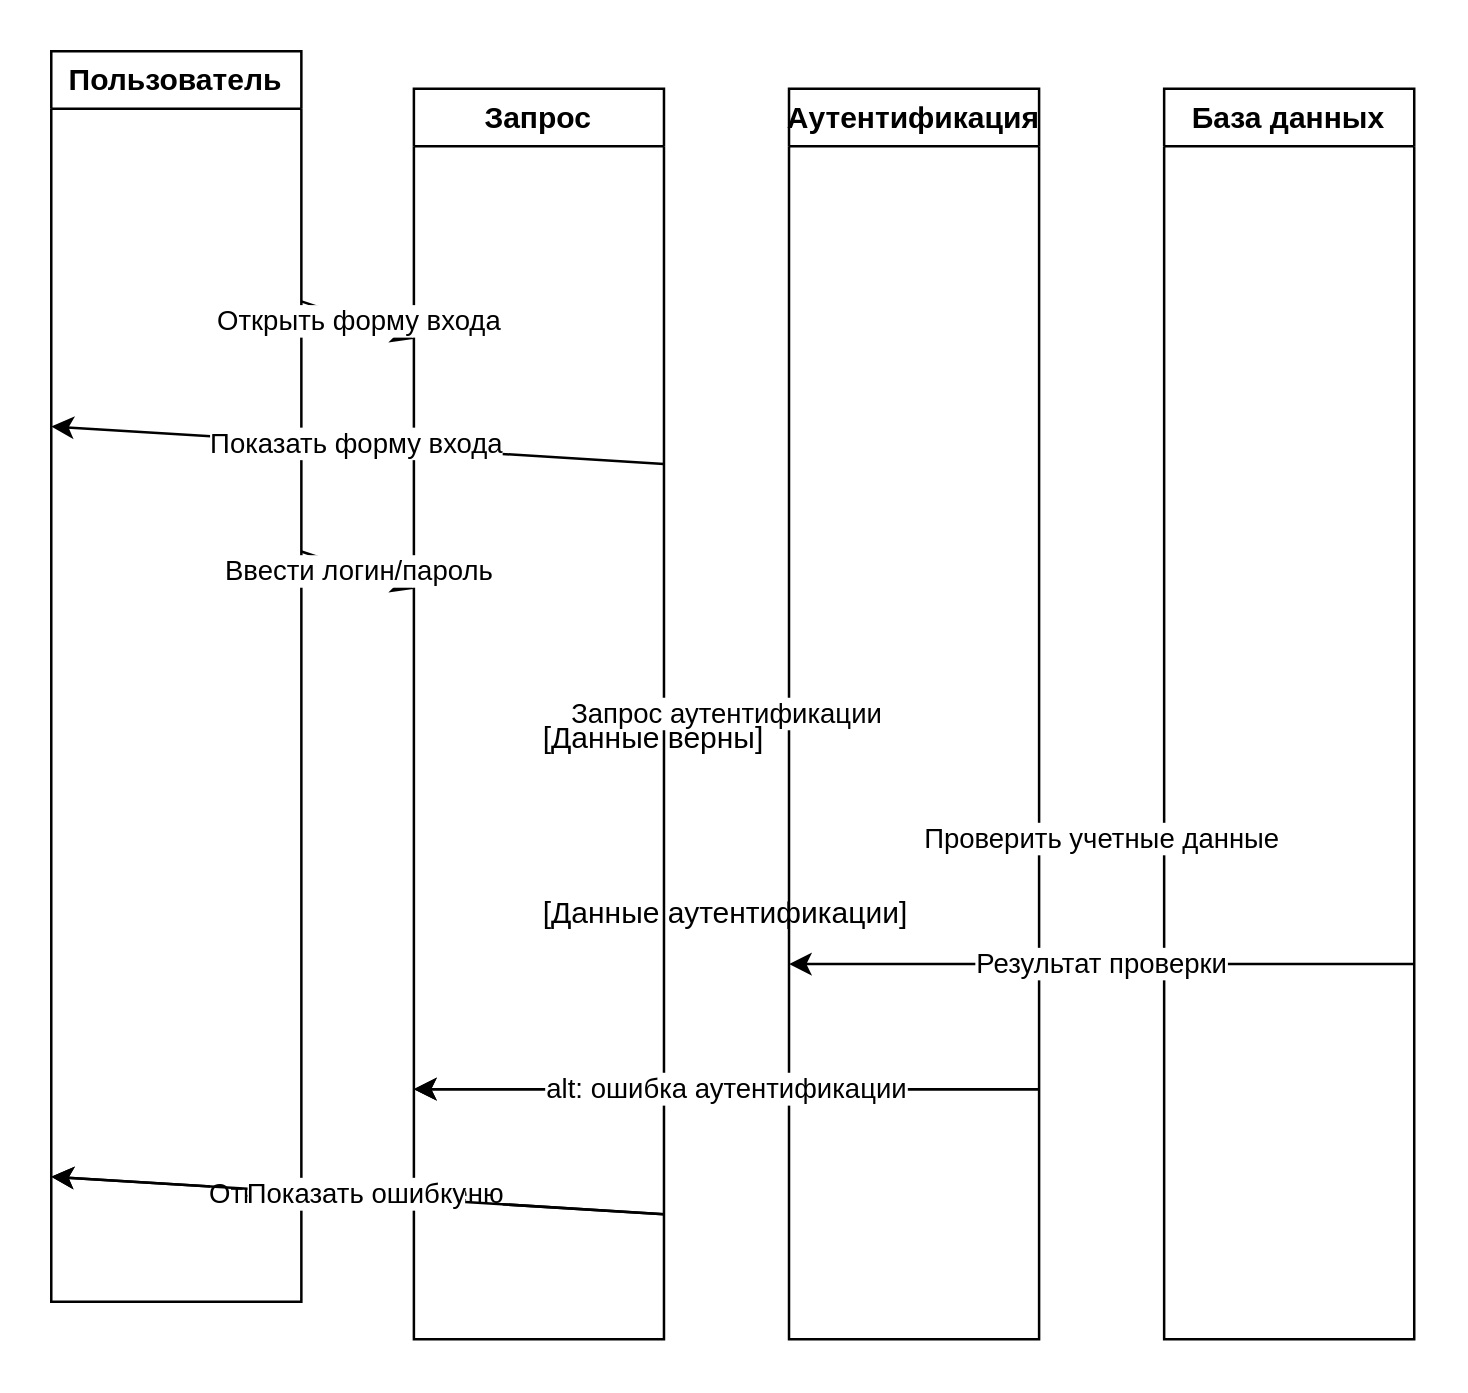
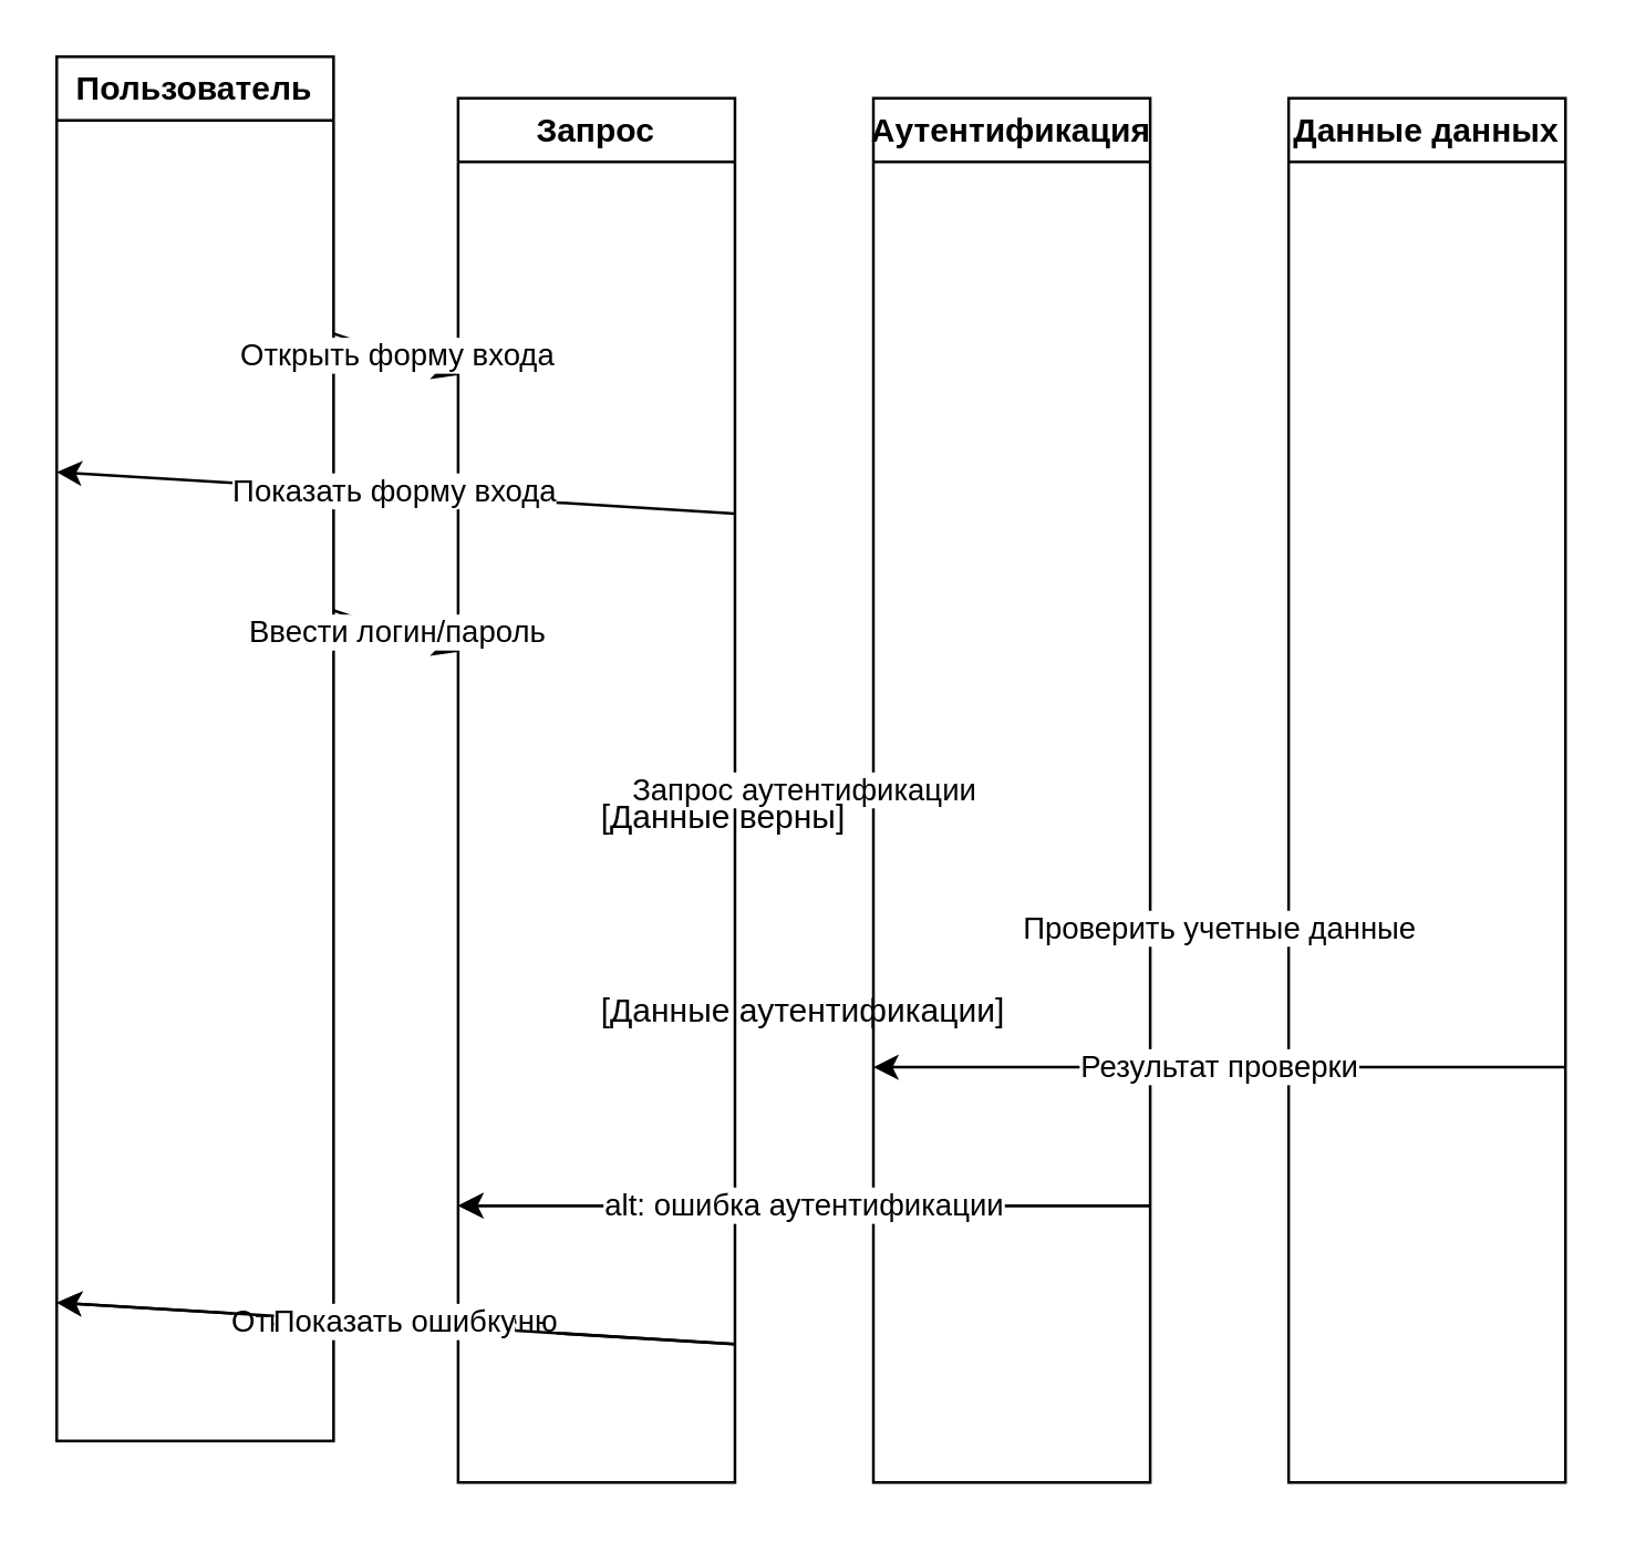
  <mxCell id="0" />
  <mxCell id="1" parent="0" />
  <mxCell id="2" value="Пользователь" style="swimlane;whiteSpace=wrap;html=1;" vertex="1" parent="1"><mxGeometry x="20" y="20" width="100" height="500" as="geometry" /></mxCell>
  <mxCell id="3" value="Запрос" style="swimlane;whiteSpace=wrap;html=1;" vertex="1" parent="1"><mxGeometry x="165" y="35" width="100" height="500" as="geometry" /></mxCell>
  <mxCell id="4" value="Аутентификация" style="swimlane;whiteSpace=wrap;html=1;" vertex="1" parent="1"><mxGeometry x="315" y="35" width="100" height="500" as="geometry" /></mxCell>
- <mxCell id="5" value="База данных" style="swimlane;whiteSpace=wrap;html=1;" vertex="1" parent="1"><mxGeometry x="465" y="35" width="100" height="500" as="geometry" /></mxCell>
+ <mxCell id="5" value="Данные данных" style="swimlane;whiteSpace=wrap;html=1;" vertex="1" parent="1"><mxGeometry x="465" y="35" width="100" height="500" as="geometry" /></mxCell>
  <mxCell id="6" value="Открыть форму входа" style="edgeStyle=none;html=1;rounded=0;exitX=1;exitY=0.2;exitDx=0;exitDy=0;entryX=0;entryY=0.2;entryDx=0;entryDy=0;" edge="1" parent="1" source="2" target="3"><mxGeometry relative="1" as="geometry" /></mxCell>
  <mxCell id="7" value="Показать форму входа" style="edgeStyle=none;html=1;rounded=0;exitX=1;exitY=0.3;exitDx=0;exitDy=0;entryX=0;entryY=0.3;entryDx=0;entryDy=0;" edge="1" parent="1" source="3" target="2"><mxGeometry relative="1" as="geometry" /></mxCell>
  <mxCell id="8" value="Ввести логин/пароль" style="edgeStyle=none;html=1;rounded=0;exitX=1;exitY=0.4;exitDx=0;exitDy=0;entryX=0;entryY=0.4;entryDx=0;entryDy=0;" edge="1" parent="1" source="2" target="3"><mxGeometry relative="1" as="geometry" /></mxCell>
  <mxCell id="9" value="Запрос аутентификации" style="edgeStyle=none;html=1;rounded=0;exitX=1;exitY=0.5;exitDx=0;exitDy=0;entryX=0;entryY=0.5;entryDx=0;entryDy=0;" edge="1" parent="1" source="3" target="4"><mxGeometry relative="1" as="geometry" /></mxCell>
  <mxCell id="10" value="Проверить учетные данные" style="edgeStyle=none;html=1;rounded=0;exitX=1;exitY=0.6;exitDx=0;exitDy=0;entryX=0;entryY=0.6;entryDx=0;entryDy=0;" edge="1" parent="1" source="4" target="5"><mxGeometry relative="1" as="geometry" /></mxCell>
  <mxCell id="11" value="Результат проверки" style="edgeStyle=none;html=1;rounded=0;exitX=1;exitY=0.7;exitDx=0;exitDy=0;entryX=0;entryY=0.7;entryDx=0;entryDy=0;" edge="1" parent="1" source="5" target="4"><mxGeometry relative="1" as="geometry" /></mxCell>
  <mxCell id="12" value="alt: данные верны" style="edgeStyle=none;html=1;rounded=0;exitX=1;exitY=0.8;exitDx=0;exitDy=0;entryX=0;entryY=0.8;entryDx=0;entryDy=0;" edge="1" parent="1" source="4" target="3"><mxGeometry relative="1" as="geometry" /></mxCell>
  <mxCell id="13" value="Открыть главное меню" style="edgeStyle=none;html=1;rounded=0;exitX=1;exitY=0.9;exitDx=0;exitDy=0;entryX=0;entryY=0.9;entryDx=0;entryDy=0;" edge="1" parent="1" source="3" target="2"><mxGeometry relative="1" as="geometry" /></mxCell>
  <mxCell id="14" value="alt: ошибка аутентификации" style="edgeStyle=none;html=1;rounded=0;exitX=1;exitY=0.8;exitDx=0;exitDy=0;entryX=0;entryY=0.8;entryDx=0;entryDy=0;" edge="1" parent="1" source="4" target="3"><mxGeometry relative="1" as="geometry"><mxPoint x="415" y="335" as="sourcePoint" /><mxPoint x="215" y="335" as="targetPoint" /></mxGeometry></mxCell>
  <mxCell id="15" value="Показать ошибку" style="edgeStyle=none;html=1;rounded=0;exitX=1;exitY=0.9;exitDx=0;exitDy=0;entryX=0;entryY=0.9;entryDx=0;entryDy=0;" edge="1" parent="1" source="3" target="2"><mxGeometry relative="1" as="geometry"><mxPoint x="215" y="385" as="sourcePoint" /><mxPoint x="65" y="385" as="targetPoint" /></mxGeometry></mxCell>
  <mxCell id="16" value="[Данные верны]" style="text;html=1;strokeColor=none;fillColor=none;align=left;verticalAlign=middle;whiteSpace=wrap;rounded=0;" vertex="1" parent="1"><mxGeometry x="215" y="285" width="100" height="20" as="geometry" /></mxCell>
  <mxCell id="17" value="[Данные аутентификации]" style="text;html=1;strokeColor=none;fillColor=none;align=left;verticalAlign=middle;whiteSpace=wrap;rounded=0;" vertex="1" parent="1"><mxGeometry x="215" y="355" width="150" height="20" as="geometry" /></mxCell>
  <mxCell id="18" value="" style="shape=partialRectangle;connectable=0;fillColor=none;top=0;left=0;bottom=0;right=0;strokeColor=#000000;" vertex="1" parent="1"><mxGeometry x="165" y="85" width="100" height="380" as="geometry" /></mxCell>
  <mxCell id="19" value="" style="shape=partialRectangle;connectable=0;fillColor=none;top=0;left=0;bottom=0;right=0;strokeColor=#000000;" vertex="1" parent="1"><mxGeometry x="315" y="135" width="100" height="330" as="geometry" /></mxCell>
  <mxCell id="20" value="" style="shape=partialRectangle;connectable=0;fillColor=none;top=0;left=0;bottom=0;right=0;strokeColor=#000000;" vertex="1" parent="1"><mxGeometry x="465" y="185" width="100" height="50" as="geometry" /></mxCell>
